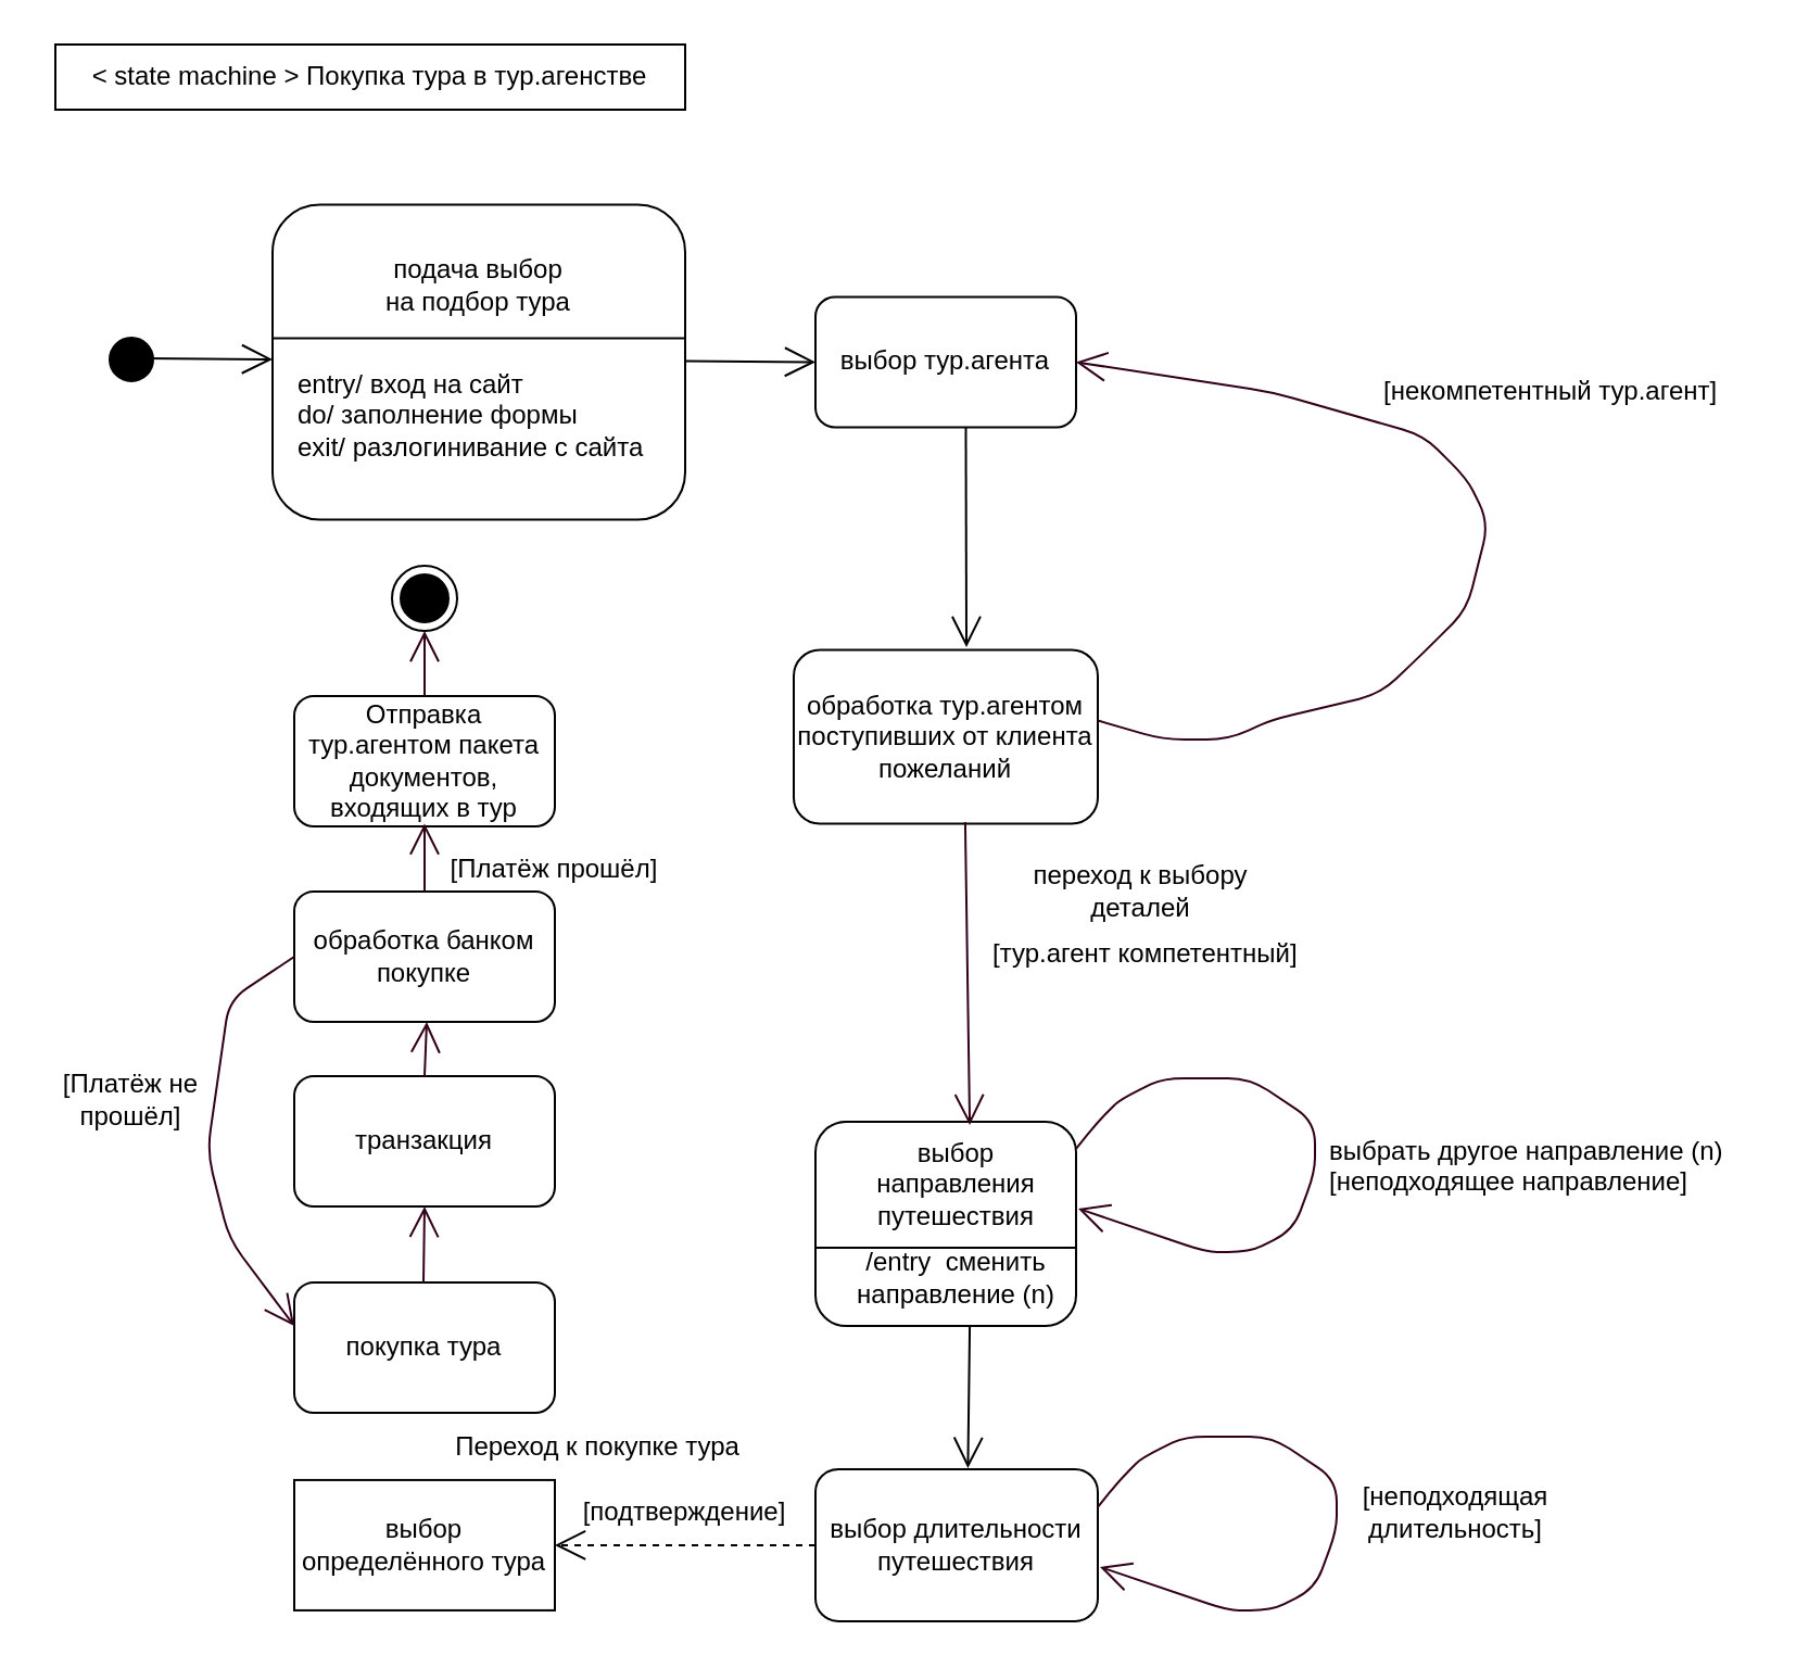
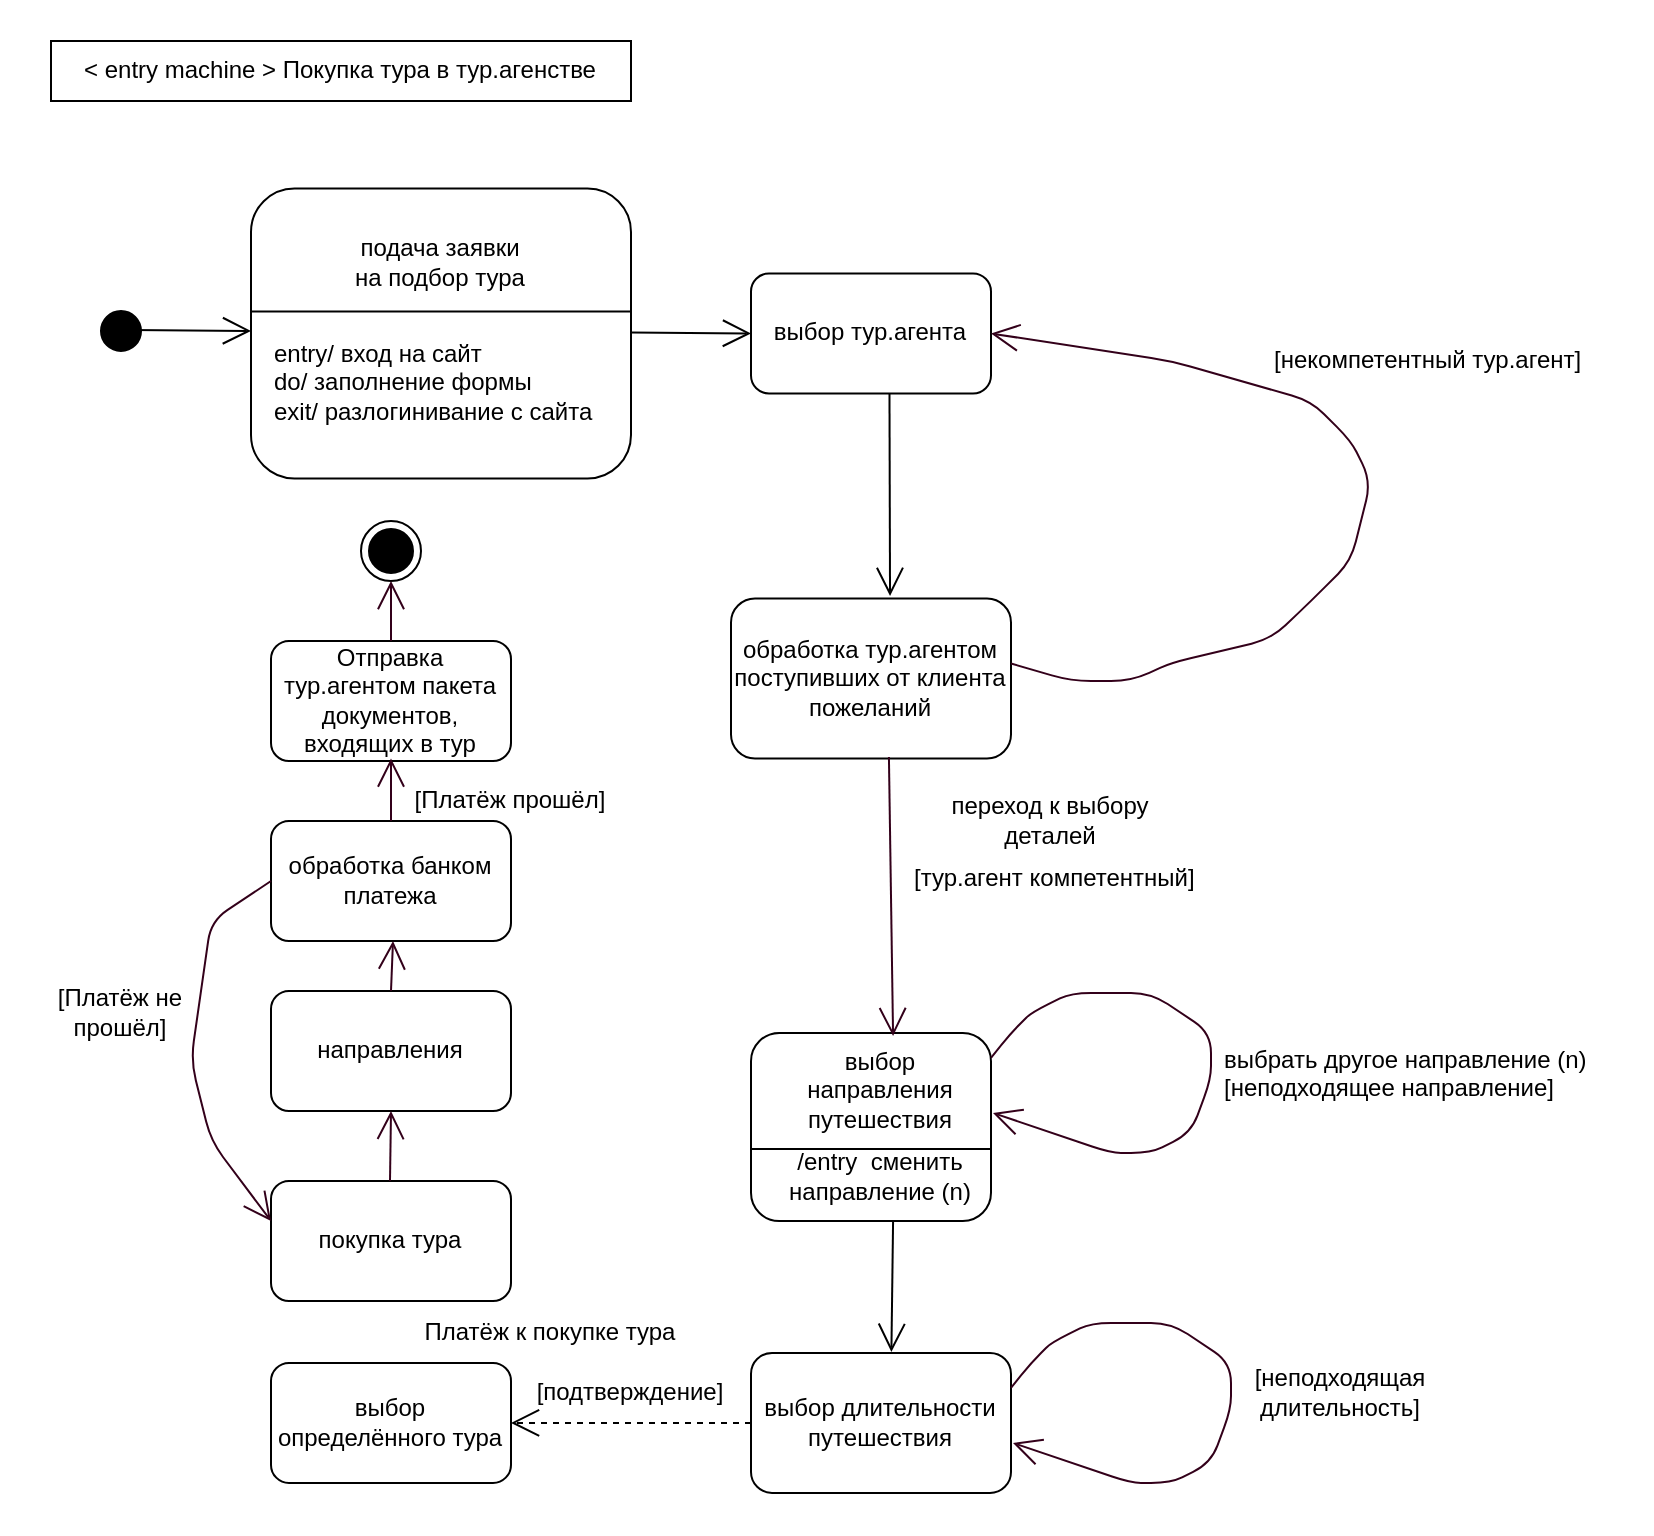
  <mxCell id="0" />
  <mxCell id="1" parent="0" />
  <mxCell id="2" value="" style="ellipse;html=1;shape=endState;fillColor=#000000;strokeColor=#000000;" parent="1" vertex="1"><mxGeometry x="180" y="260" width="30" height="30" as="geometry" /></mxCell>
  <mxCell id="3" value="" style="ellipse;html=1;shape=endState;fillColor=#000000;strokeColor=#FFFFFF;" parent="1" vertex="1"><mxGeometry x="45" y="150" width="30" height="30" as="geometry" /></mxCell>
- <mxCell id="4" value="&amp;lt; state machine &amp;gt; Покупка тура в тур.агенстве" style="rounded=0;whiteSpace=wrap;html=1;" parent="1" vertex="1"><mxGeometry x="25" y="20" width="290" height="30" as="geometry" /></mxCell>
+ <mxCell id="4" value="&amp;lt; entry machine &amp;gt; Покупка тура в тур.агенстве" style="rounded=0;whiteSpace=wrap;html=1;" parent="1" vertex="1"><mxGeometry x="25" y="20" width="290" height="30" as="geometry" /></mxCell>
  <mxCell id="5" value="" style="rounded=1;whiteSpace=wrap;html=1;strokeColor=#000000;" parent="1" vertex="1"><mxGeometry x="125" y="93.75" width="190" height="145" as="geometry" /></mxCell>
  <mxCell id="6" value="" style="endArrow=open;endFill=1;endSize=12;html=1;" parent="1" edge="1"><mxGeometry width="160" relative="1" as="geometry"><mxPoint x="65" y="164.5" as="sourcePoint" /><mxPoint x="125" y="165" as="targetPoint" /></mxGeometry></mxCell>
  <mxCell id="7" value="обработка тур.агентом поступивших от клиента пожеланий" style="rounded=1;whiteSpace=wrap;html=1;strokeColor=#000000;" parent="1" vertex="1"><mxGeometry x="365" y="298.75" width="140" height="80" as="geometry" /></mxCell>
  <mxCell id="8" value="выбор тур.агента" style="rounded=1;whiteSpace=wrap;html=1;strokeColor=#000000;" parent="1" vertex="1"><mxGeometry x="375" y="136.25" width="120" height="60" as="geometry" /></mxCell>
  <mxCell id="9" value="" style="rounded=1;whiteSpace=wrap;html=1;strokeColor=#000000;" parent="1" vertex="1"><mxGeometry x="375" y="515.96" width="120" height="94.04" as="geometry" /></mxCell>
  <mxCell id="10" value="выбор длительности путешествия" style="rounded=1;whiteSpace=wrap;html=1;strokeColor=#000000;" parent="1" vertex="1"><mxGeometry x="375" y="675.96" width="130" height="70" as="geometry" /></mxCell>
- <mxCell id="11" value="выбор определённого тура" style="whiteSpace=wrap;html=1;strokeColor=#000000;rounded=0;" parent="1" vertex="1"><mxGeometry x="135" y="680.96" width="120" height="60" as="geometry" /></mxCell>
+ <mxCell id="11" value="выбор определённого тура" style="rounded=1;whiteSpace=wrap;html=1;strokeColor=#000000;" parent="1" vertex="1"><mxGeometry x="135" y="680.96" width="120" height="60" as="geometry" /></mxCell>
  <mxCell id="12" value="" style="endArrow=open;endFill=1;endSize=12;html=1;exitX=0;exitY=0.5;exitDx=0;exitDy=0;entryX=1;entryY=0.5;entryDx=0;entryDy=0;dashed=1;" parent="1" source="10" target="11" edge="1"><mxGeometry width="160" relative="1" as="geometry"><mxPoint x="675" y="535" as="sourcePoint" /><mxPoint x="835" y="535" as="targetPoint" /></mxGeometry></mxCell>
  <mxCell id="13" value="[подтверждение]" style="text;html=1;strokeColor=none;fillColor=none;align=center;verticalAlign=middle;whiteSpace=wrap;rounded=0;" parent="1" vertex="1"><mxGeometry x="295" y="685.96" width="40" height="20" as="geometry" /></mxCell>
  <mxCell id="14" value="[неподходящая длительность]" style="text;html=1;strokeColor=none;fillColor=none;align=center;verticalAlign=middle;whiteSpace=wrap;rounded=0;" parent="1" vertex="1"><mxGeometry x="615" y="680.96" width="110" height="30" as="geometry" /></mxCell>
  <mxCell id="15" value="выбрать другое направление (n)&lt;br&gt;[неподходящее направление]" style="text;html=1;" parent="1" vertex="1"><mxGeometry x="610" y="515.96" width="170" height="30" as="geometry" /></mxCell>
  <mxCell id="16" value="" style="endArrow=open;endFill=1;endSize=12;html=1;strokeColor=#33001A;exitX=1;exitY=0.25;exitDx=0;exitDy=0;" parent="1" source="10" edge="1"><mxGeometry width="160" relative="1" as="geometry"><mxPoint x="506" y="703.96" as="sourcePoint" /><mxPoint x="506" y="720.96" as="targetPoint" /><Array as="points"><mxPoint x="515" y="680.96" /><mxPoint x="525" y="670.96" /><mxPoint x="545" y="660.96" /><mxPoint x="585" y="660.96" /><mxPoint x="615" y="680.96" /><mxPoint x="615" y="703.96" /><mxPoint x="605" y="730.96" /><mxPoint x="585" y="740.96" /><mxPoint x="565" y="740.96" /></Array></mxGeometry></mxCell>
  <mxCell id="17" value="" style="endArrow=open;endFill=1;endSize=12;html=1;strokeColor=#33001A;exitX=1;exitY=0.25;exitDx=0;exitDy=0;" parent="1" edge="1"><mxGeometry width="160" relative="1" as="geometry"><mxPoint x="495" y="528.46" as="sourcePoint" /><mxPoint x="496" y="555.96" as="targetPoint" /><Array as="points"><mxPoint x="505" y="515.96" /><mxPoint x="515" y="505.96" /><mxPoint x="535" y="495.96" /><mxPoint x="575" y="495.96" /><mxPoint x="605" y="515.96" /><mxPoint x="605" y="538.96" /><mxPoint x="595" y="565.96" /><mxPoint x="575" y="575.96" /><mxPoint x="555" y="575.96" /></Array></mxGeometry></mxCell>
- <mxCell id="18" value="подача выбор на подбор тура" style="text;html=1;strokeColor=none;fillColor=none;align=center;verticalAlign=middle;whiteSpace=wrap;rounded=0;" parent="1" vertex="1"><mxGeometry x="175" y="91.25" width="90" height="80" as="geometry" /></mxCell>
+ <mxCell id="18" value="подача заявки на подбор тура" style="text;html=1;strokeColor=none;fillColor=none;align=center;verticalAlign=middle;whiteSpace=wrap;rounded=0;" parent="1" vertex="1"><mxGeometry x="175" y="91.25" width="90" height="80" as="geometry" /></mxCell>
  <mxCell id="19" value="" style="line;strokeWidth=1;fillColor=none;align=left;verticalAlign=middle;spacingTop=-1;spacingLeft=3;spacingRight=3;rotatable=0;labelPosition=right;points=[];portConstraint=eastwest;" parent="1" vertex="1"><mxGeometry x="125" y="151.25" width="190" height="8" as="geometry" /></mxCell>
  <mxCell id="20" value="&lt;div align=&quot;left&quot;&gt;entry/ вход на сайт&lt;br&gt;do/ заполнение формы&lt;br&gt;exit/ разлогинивание с сайта&lt;/div&gt;" style="text;html=1;strokeColor=none;fillColor=none;align=left;verticalAlign=middle;whiteSpace=wrap;rounded=0;" parent="1" vertex="1"><mxGeometry x="135" y="151.25" width="190" height="80" as="geometry" /></mxCell>
  <mxCell id="21" value="" style="endArrow=open;endFill=1;endSize=12;html=1;" parent="1" edge="1"><mxGeometry width="160" relative="1" as="geometry"><mxPoint x="315" y="165.75" as="sourcePoint" /><mxPoint x="375" y="166.25" as="targetPoint" /></mxGeometry></mxCell>
  <mxCell id="22" value="" style="endArrow=open;endFill=1;endSize=12;html=1;exitX=0.577;exitY=1;exitDx=0;exitDy=0;exitPerimeter=0;entryX=0.568;entryY=-0.016;entryDx=0;entryDy=0;entryPerimeter=0;" parent="1" source="8" target="7" edge="1"><mxGeometry width="160" relative="1" as="geometry"><mxPoint x="345" y="220" as="sourcePoint" /><mxPoint x="444" y="297" as="targetPoint" /></mxGeometry></mxCell>
  <mxCell id="23" value="" style="endArrow=open;endFill=1;endSize=12;html=1;entryX=0.54;entryY=-0.007;entryDx=0;entryDy=0;entryPerimeter=0;exitX=0.592;exitY=1;exitDx=0;exitDy=0;exitPerimeter=0;" parent="1" target="10" edge="1" source="9"><mxGeometry width="160" relative="1" as="geometry"><mxPoint x="445" y="575.96" as="sourcePoint" /><mxPoint x="429.5" y="610.96" as="targetPoint" /></mxGeometry></mxCell>
  <mxCell id="24" value="[некомпетентный тур.агент]" style="text;html=1;" parent="1" vertex="1"><mxGeometry x="635" y="166.25" width="170" height="30" as="geometry" /></mxCell>
  <mxCell id="25" value="" style="endArrow=none;html=1;strokeColor=#FFFFFF;" parent="1" edge="1"><mxGeometry width="50" height="50" relative="1" as="geometry"><mxPoint x="510" y="175" as="sourcePoint" /><mxPoint x="560" y="125" as="targetPoint" /></mxGeometry></mxCell>
  <mxCell id="26" value="" style="endArrow=open;endFill=1;endSize=12;html=1;strokeColor=#33001A;exitX=1;exitY=0.25;exitDx=0;exitDy=0;entryX=1;entryY=0.5;entryDx=0;entryDy=0;" parent="1" edge="1" target="8"><mxGeometry width="160" relative="1" as="geometry"><mxPoint x="505" y="331.25" as="sourcePoint" /><mxPoint x="725" y="420" as="targetPoint" /><Array as="points"><mxPoint x="535" y="340" /><mxPoint x="565" y="340" /><mxPoint x="585" y="331" /><mxPoint x="635" y="319" /><mxPoint x="655" y="300" /><mxPoint x="675" y="280" /><mxPoint x="685" y="240" /><mxPoint x="675" y="220" /><mxPoint x="655" y="200" /><mxPoint x="585" y="180" /></Array></mxGeometry></mxCell>
  <mxCell id="27" value="" style="endArrow=open;endFill=1;endSize=12;html=1;strokeColor=#33001A;entryX=0.592;entryY=0.017;entryDx=0;entryDy=0;entryPerimeter=0;exitX=0.564;exitY=0.991;exitDx=0;exitDy=0;exitPerimeter=0;" parent="1" source="7" target="9" edge="1"><mxGeometry width="160" relative="1" as="geometry"><mxPoint x="442.56" y="435" as="sourcePoint" /><mxPoint x="400" y="555.96" as="targetPoint" /></mxGeometry></mxCell>
  <mxCell id="28" value="переход к выбору деталей" style="text;html=1;strokeColor=none;fillColor=none;align=center;verticalAlign=middle;whiteSpace=wrap;rounded=0;" parent="1" vertex="1"><mxGeometry x="455" y="400" width="140" height="20" as="geometry" /></mxCell>
  <mxCell id="29" value="покупка тура" style="rounded=1;whiteSpace=wrap;html=1;strokeColor=#000000;" parent="1" vertex="1"><mxGeometry x="135" y="590" width="120" height="60" as="geometry" /></mxCell>
- <mxCell id="30" value="обработка банком покупке" style="rounded=1;whiteSpace=wrap;html=1;strokeColor=#000000;" parent="1" vertex="1"><mxGeometry x="135" y="410" width="120" height="60" as="geometry" /></mxCell>
- <mxCell id="31" value="транзакция" style="rounded=1;whiteSpace=wrap;html=1;strokeColor=#000000;" parent="1" vertex="1"><mxGeometry x="135" y="495" width="120" height="60" as="geometry" /></mxCell>
+ <mxCell id="30" value="обработка банком платежа" style="rounded=1;whiteSpace=wrap;html=1;strokeColor=#000000;" parent="1" vertex="1"><mxGeometry x="135" y="410" width="120" height="60" as="geometry" /></mxCell>
+ <mxCell id="31" value="направления" style="rounded=1;whiteSpace=wrap;html=1;strokeColor=#000000;" parent="1" vertex="1"><mxGeometry x="135" y="495" width="120" height="60" as="geometry" /></mxCell>
  <mxCell id="32" value="Отправка тур.агентом пакета документов, входящих в тур" style="rounded=1;whiteSpace=wrap;html=1;strokeColor=#000000;" parent="1" vertex="1"><mxGeometry x="135" y="320" width="120" height="60" as="geometry" /></mxCell>
  <mxCell id="33" value="" style="endArrow=open;endFill=1;endSize=12;html=1;strokeColor=#33001A;exitX=0.5;exitY=0;exitDx=0;exitDy=0;entryX=0.5;entryY=1;entryDx=0;entryDy=0;" parent="1" target="31" edge="1"><mxGeometry width="160" relative="1" as="geometry"><mxPoint x="194.5" y="590" as="sourcePoint" /><mxPoint x="195" y="559" as="targetPoint" /></mxGeometry></mxCell>
  <mxCell id="34" value="" style="endArrow=open;endFill=1;endSize=12;html=1;strokeColor=#33001A;exitX=0.5;exitY=0;exitDx=0;exitDy=0;" parent="1" edge="1"><mxGeometry width="160" relative="1" as="geometry"><mxPoint x="195" y="495" as="sourcePoint" /><mxPoint x="196" y="470" as="targetPoint" /></mxGeometry></mxCell>
  <mxCell id="35" value="" style="endArrow=open;endFill=1;endSize=12;html=1;strokeColor=#33001A;entryX=0.5;entryY=1;entryDx=0;entryDy=0;" parent="1" edge="1"><mxGeometry width="160" relative="1" as="geometry"><mxPoint x="195" y="410" as="sourcePoint" /><mxPoint x="195" y="378.75" as="targetPoint" /></mxGeometry></mxCell>
  <mxCell id="36" value="" style="endArrow=open;endFill=1;endSize=12;html=1;strokeColor=#33001A;entryX=0.5;entryY=1;entryDx=0;entryDy=0;" parent="1" target="2" edge="1"><mxGeometry width="160" relative="1" as="geometry"><mxPoint x="195" y="320" as="sourcePoint" /><mxPoint x="195" y="300" as="targetPoint" /></mxGeometry></mxCell>
  <mxCell id="37" value="" style="endArrow=open;endFill=1;endSize=12;html=1;strokeColor=#33001A;exitX=0;exitY=0.5;exitDx=0;exitDy=0;" parent="1" source="30" edge="1"><mxGeometry width="160" relative="1" as="geometry"><mxPoint x="-25" y="610" as="sourcePoint" /><mxPoint x="135" y="610" as="targetPoint" /><Array as="points"><mxPoint x="105" y="460" /><mxPoint x="95" y="530" /><mxPoint x="105" y="570" /></Array></mxGeometry></mxCell>
  <mxCell id="38" value="[Платёж не прошёл]" style="text;html=1;strokeColor=none;fillColor=none;align=center;verticalAlign=middle;whiteSpace=wrap;rounded=0;" parent="1" vertex="1"><mxGeometry x="20" y="495.96" width="80" height="20" as="geometry" /></mxCell>
  <mxCell id="39" value="[Платёж прошёл]" style="text;html=1;strokeColor=none;fillColor=none;align=center;verticalAlign=middle;whiteSpace=wrap;rounded=0;" parent="1" vertex="1"><mxGeometry x="185" y="390" width="140" height="20" as="geometry" /></mxCell>
- <mxCell id="40" value="Переход к покупке тура" style="text;html=1;strokeColor=none;fillColor=none;align=center;verticalAlign=middle;whiteSpace=wrap;rounded=0;" parent="1" vertex="1"><mxGeometry x="195" y="655.96" width="160" height="20" as="geometry" /></mxCell>
+ <mxCell id="40" value="Платёж к покупке тура" style="text;html=1;strokeColor=none;fillColor=none;align=center;verticalAlign=middle;whiteSpace=wrap;rounded=0;" parent="1" vertex="1"><mxGeometry x="195" y="655.96" width="160" height="20" as="geometry" /></mxCell>
  <mxCell id="41" value="выбор направления путешествия" style="text;html=1;strokeColor=none;fillColor=none;align=center;verticalAlign=middle;whiteSpace=wrap;rounded=0;" vertex="1" parent="1"><mxGeometry x="410" y="535" width="60" height="20" as="geometry" /></mxCell>
  <mxCell id="42" value="" style="line;strokeWidth=1;fillColor=none;align=left;verticalAlign=middle;spacingTop=-1;spacingLeft=3;spacingRight=3;rotatable=0;labelPosition=right;points=[];portConstraint=eastwest;" vertex="1" parent="1"><mxGeometry x="375" y="570" width="120" height="8" as="geometry" /></mxCell>
  <mxCell id="43" value="/entry&amp;nbsp; сменить направление (n)" style="text;html=1;strokeColor=none;fillColor=none;align=center;verticalAlign=middle;whiteSpace=wrap;rounded=0;" vertex="1" parent="1"><mxGeometry x="380" y="578" width="120" height="20" as="geometry" /></mxCell>
  <mxCell id="44" value="[тур.агент компетентный]" style="text;html=1;" vertex="1" parent="1"><mxGeometry x="455" y="425" width="180" height="30" as="geometry" /></mxCell>
  <mxCell id="45" style="edgeStyle=orthogonalEdgeStyle;rounded=0;orthogonalLoop=1;jettySize=auto;html=1;exitX=0.5;exitY=1;exitDx=0;exitDy=0;" edge="1" parent="1" source="28" target="28"><mxGeometry relative="1" as="geometry" /></mxCell>
